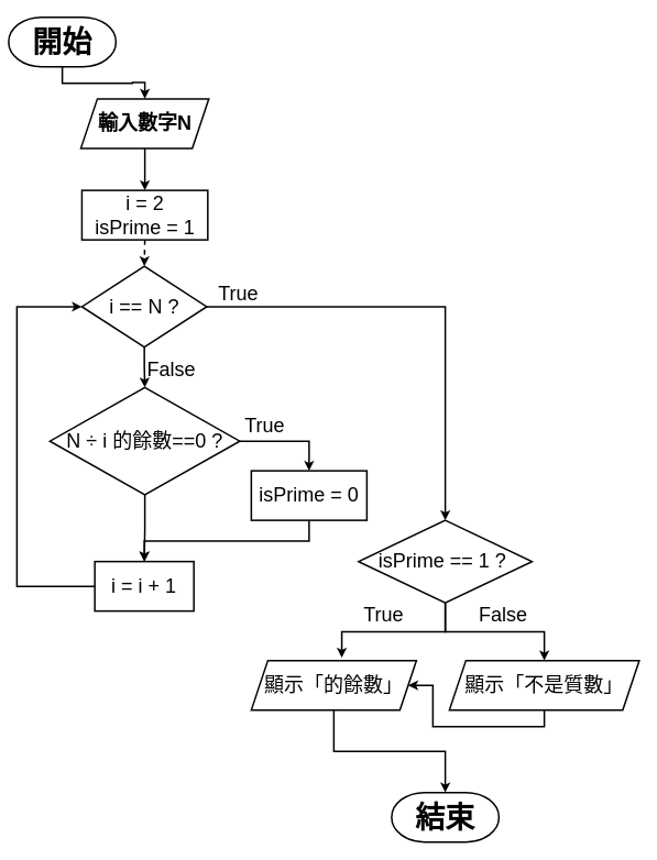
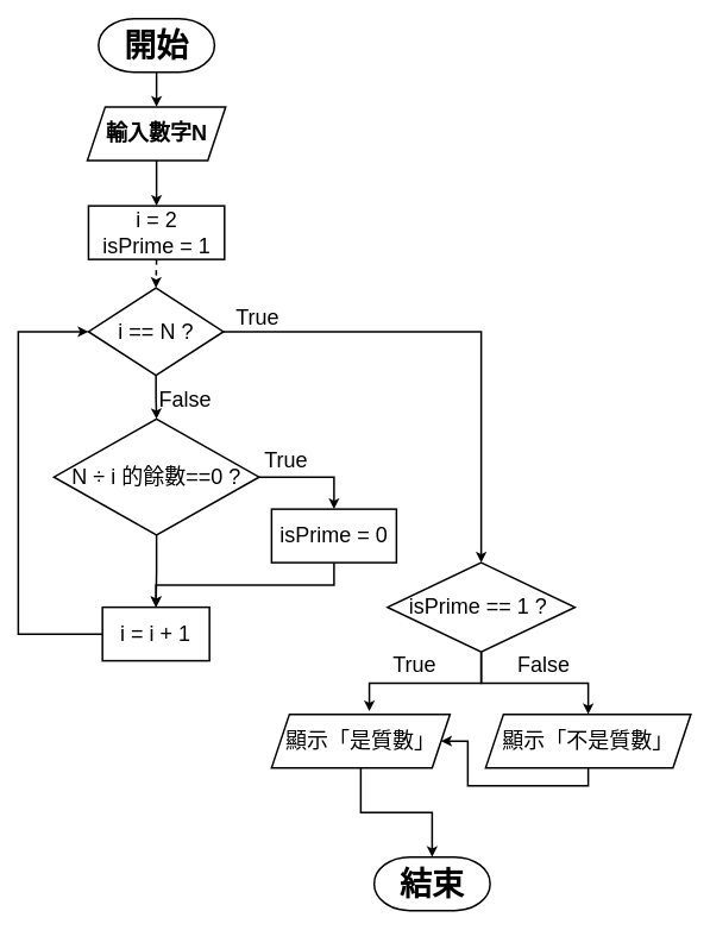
  <mxCell id="0" />
  <mxCell id="1" parent="0" />
  <mxCell id="2" style="edgeStyle=orthogonalEdgeStyle;rounded=0;orthogonalLoop=1;jettySize=auto;html=1;exitX=0.5;exitY=1;exitDx=0;exitDy=0;exitPerimeter=0;entryX=0.5;entryY=0;entryDx=0;entryDy=0;fontSize=24;strokeWidth=2;" parent="1" source="3" target="5" edge="1"><mxGeometry relative="1" as="geometry" /></mxCell>
- <mxCell id="3" value="&lt;span style=&quot;font-family: , &amp;#34;blinkmacsystemfont&amp;#34; , &amp;#34;segoe ui variable&amp;#34; , &amp;#34;segoe ui&amp;#34; , , , &amp;#34;helvetica&amp;#34; , &amp;#34;arial&amp;#34; , sans-serif , &amp;#34;apple color emoji&amp;#34; , &amp;#34;segoe ui emoji&amp;#34; ; font-weight: 700&quot;&gt;開始&lt;/span&gt;" style="strokeWidth=2;html=1;shape=mxgraph.flowchart.terminator;whiteSpace=wrap;fontSize=36;" parent="1" vertex="1"><mxGeometry x="10" y="20" width="130" height="60" as="geometry" /></mxCell>
+ <mxCell id="3" value="&lt;span style=&quot;font-family: , &amp;#34;blinkmacsystemfont&amp;#34; , &amp;#34;segoe ui variable&amp;#34; , &amp;#34;segoe ui&amp;#34; , , , &amp;#34;helvetica&amp;#34; , &amp;#34;arial&amp;#34; , sans-serif , &amp;#34;apple color emoji&amp;#34; , &amp;#34;segoe ui emoji&amp;#34; ; font-weight: 700&quot;&gt;開始&lt;/span&gt;" style="strokeWidth=2;html=1;shape=mxgraph.flowchart.terminator;whiteSpace=wrap;fontSize=36;" parent="1" vertex="1"><mxGeometry x="110" y="20" width="130" height="60" as="geometry" /></mxCell>
  <mxCell id="4" style="edgeStyle=orthogonalEdgeStyle;rounded=0;orthogonalLoop=1;jettySize=auto;html=1;exitX=0.5;exitY=1;exitDx=0;exitDy=0;entryX=0.5;entryY=0;entryDx=0;entryDy=0;fontSize=24;strokeWidth=2;" parent="1" source="5" target="7" edge="1"><mxGeometry relative="1" as="geometry" /></mxCell>
  <mxCell id="5" value="&lt;span style=&quot;font-weight: 700&quot;&gt;&lt;font style=&quot;font-size: 24px&quot;&gt;輸入數字N&lt;/font&gt;&lt;/span&gt;" style="shape=parallelogram;perimeter=parallelogramPerimeter;whiteSpace=wrap;html=1;fixedSize=1;strokeWidth=2;" parent="1" vertex="1"><mxGeometry x="97.5" y="119" width="155" height="60" as="geometry" /></mxCell>
  <mxCell id="6" style="edgeStyle=orthogonalEdgeStyle;rounded=0;orthogonalLoop=1;jettySize=auto;html=1;exitX=0.5;exitY=1;exitDx=0;exitDy=0;entryX=0.5;entryY=0;entryDx=0;entryDy=0;fontSize=24;strokeWidth=2;dashed=1;" parent="1" source="7" target="10" edge="1"><mxGeometry relative="1" as="geometry" /></mxCell>
  <mxCell id="7" value="i = 2&lt;br&gt;isPrime = 1" style="rounded=0;whiteSpace=wrap;html=1;fontSize=24;strokeWidth=2;" parent="1" vertex="1"><mxGeometry x="98.75" y="230" width="152.5" height="60" as="geometry" /></mxCell>
  <mxCell id="8" style="edgeStyle=orthogonalEdgeStyle;rounded=0;orthogonalLoop=1;jettySize=auto;html=1;exitX=0.5;exitY=1;exitDx=0;exitDy=0;entryX=0.5;entryY=0;entryDx=0;entryDy=0;fontSize=24;strokeWidth=2;" parent="1" source="10" target="13" edge="1"><mxGeometry relative="1" as="geometry" /></mxCell>
  <mxCell id="9" style="edgeStyle=orthogonalEdgeStyle;rounded=0;orthogonalLoop=1;jettySize=auto;html=1;exitX=1;exitY=0.5;exitDx=0;exitDy=0;entryX=0.5;entryY=0;entryDx=0;entryDy=0;fontSize=24;strokeWidth=2;" parent="1" source="10" target="19" edge="1"><mxGeometry relative="1" as="geometry" /></mxCell>
  <mxCell id="10" value="i == N ?" style="rhombus;whiteSpace=wrap;html=1;fontSize=24;strokeWidth=2;" parent="1" vertex="1"><mxGeometry x="98.75" y="322" width="151.25" height="98" as="geometry" /></mxCell>
  <mxCell id="11" style="edgeStyle=orthogonalEdgeStyle;rounded=0;orthogonalLoop=1;jettySize=auto;html=1;exitX=0.5;exitY=1;exitDx=0;exitDy=0;entryX=0.5;entryY=0;entryDx=0;entryDy=0;fontSize=24;strokeWidth=2;" parent="1" source="13" target="16" edge="1"><mxGeometry relative="1" as="geometry" /></mxCell>
  <mxCell id="12" style="edgeStyle=orthogonalEdgeStyle;rounded=0;orthogonalLoop=1;jettySize=auto;html=1;exitX=1;exitY=0.5;exitDx=0;exitDy=0;entryX=0.5;entryY=0;entryDx=0;entryDy=0;fontSize=24;strokeWidth=2;" parent="1" source="13" target="21" edge="1"><mxGeometry relative="1" as="geometry" /></mxCell>
  <mxCell id="13" value="N ÷ i 的餘數==0 ?" style="rhombus;whiteSpace=wrap;html=1;fontSize=24;strokeWidth=2;" parent="1" vertex="1"><mxGeometry x="60" y="469" width="230" height="130" as="geometry" /></mxCell>
  <mxCell id="14" value="False" style="text;html=1;resizable=0;autosize=1;align=center;verticalAlign=middle;points=[];fillColor=none;strokeColor=none;rounded=0;fontSize=24;strokeWidth=2;" parent="1" vertex="1"><mxGeometry x="172" y="432" width="70" height="30" as="geometry" /></mxCell>
  <mxCell id="15" style="edgeStyle=orthogonalEdgeStyle;rounded=0;orthogonalLoop=1;jettySize=auto;html=1;exitX=0;exitY=0.5;exitDx=0;exitDy=0;entryX=0;entryY=0.5;entryDx=0;entryDy=0;fontSize=24;strokeWidth=2;" parent="1" source="16" target="10" edge="1"><mxGeometry relative="1" as="geometry"><Array as="points"><mxPoint x="20" y="710" /><mxPoint x="20" y="371" /></Array></mxGeometry></mxCell>
  <mxCell id="16" value="i = i + 1" style="rounded=0;whiteSpace=wrap;html=1;fontSize=24;strokeWidth=2;" parent="1" vertex="1"><mxGeometry x="114.38" y="680" width="120" height="60" as="geometry" /></mxCell>
  <mxCell id="17" style="edgeStyle=orthogonalEdgeStyle;rounded=0;orthogonalLoop=1;jettySize=auto;html=1;exitX=0.5;exitY=1;exitDx=0;exitDy=0;entryX=0.548;entryY=-0.057;entryDx=0;entryDy=0;entryPerimeter=0;fontSize=24;strokeWidth=2;" parent="1" source="19" target="23" edge="1"><mxGeometry relative="1" as="geometry" /></mxCell>
  <mxCell id="18" style="edgeStyle=orthogonalEdgeStyle;rounded=0;orthogonalLoop=1;jettySize=auto;html=1;exitX=0.5;exitY=1;exitDx=0;exitDy=0;entryX=0.5;entryY=0;entryDx=0;entryDy=0;fontSize=24;strokeWidth=2;" parent="1" source="19" target="25" edge="1"><mxGeometry relative="1" as="geometry" /></mxCell>
  <mxCell id="19" value="isPrime == 1 ?&amp;nbsp;" style="rhombus;whiteSpace=wrap;html=1;fontSize=24;strokeWidth=2;" parent="1" vertex="1"><mxGeometry x="434" y="630" width="210" height="100" as="geometry" /></mxCell>
  <mxCell id="20" style="edgeStyle=orthogonalEdgeStyle;rounded=0;orthogonalLoop=1;jettySize=auto;html=1;exitX=0.5;exitY=1;exitDx=0;exitDy=0;entryX=0.5;entryY=0;entryDx=0;entryDy=0;strokeWidth=2;" parent="1" source="21" target="16" edge="1"><mxGeometry relative="1" as="geometry" /></mxCell>
  <mxCell id="21" value="isPrime = 0" style="rounded=0;whiteSpace=wrap;html=1;fontSize=24;strokeWidth=2;" parent="1" vertex="1"><mxGeometry x="304" y="570" width="140" height="60" as="geometry" /></mxCell>
  <mxCell id="22" style="edgeStyle=orthogonalEdgeStyle;rounded=0;orthogonalLoop=1;jettySize=auto;html=1;exitX=0.5;exitY=1;exitDx=0;exitDy=0;entryX=0.5;entryY=0;entryDx=0;entryDy=0;entryPerimeter=0;fontSize=24;strokeWidth=2;" parent="1" source="23" target="30" edge="1"><mxGeometry relative="1" as="geometry" /></mxCell>
- <mxCell id="23" value="顯示「的餘數」" style="shape=parallelogram;perimeter=parallelogramPerimeter;whiteSpace=wrap;html=1;fixedSize=1;fontSize=24;strokeWidth=2;" parent="1" vertex="1"><mxGeometry x="304" y="800" width="200" height="60" as="geometry" /></mxCell>
+ <mxCell id="23" value="顯示「是質數」" style="shape=parallelogram;perimeter=parallelogramPerimeter;whiteSpace=wrap;html=1;fixedSize=1;fontSize=24;strokeWidth=2;" parent="1" vertex="1"><mxGeometry x="304" y="800" width="200" height="60" as="geometry" /></mxCell>
  <mxCell id="24" style="edgeStyle=orthogonalEdgeStyle;rounded=0;orthogonalLoop=1;jettySize=auto;html=1;exitX=0.5;exitY=1;exitDx=0;exitDy=0;fontSize=24;strokeWidth=2;" parent="1" source="25" target="23" edge="1"><mxGeometry relative="1" as="geometry" /></mxCell>
  <mxCell id="25" value="顯示「不是質數」" style="shape=parallelogram;perimeter=parallelogramPerimeter;whiteSpace=wrap;html=1;fixedSize=1;fontSize=24;strokeWidth=2;" parent="1" vertex="1"><mxGeometry x="544" y="800" width="230" height="60" as="geometry" /></mxCell>
  <mxCell id="26" value="True" style="text;html=1;resizable=0;autosize=1;align=center;verticalAlign=middle;points=[];fillColor=none;strokeColor=none;rounded=0;fontSize=24;strokeWidth=2;" parent="1" vertex="1"><mxGeometry x="257.5" y="340" width="60" height="30" as="geometry" /></mxCell>
  <mxCell id="27" value="True" style="text;html=1;resizable=0;autosize=1;align=center;verticalAlign=middle;points=[];fillColor=none;strokeColor=none;rounded=0;fontSize=24;strokeWidth=2;" parent="1" vertex="1"><mxGeometry x="290" y="500" width="60" height="30" as="geometry" /></mxCell>
  <mxCell id="28" value="True" style="text;html=1;resizable=0;autosize=1;align=center;verticalAlign=middle;points=[];fillColor=none;strokeColor=none;rounded=0;fontSize=24;strokeWidth=2;" parent="1" vertex="1"><mxGeometry x="434" y="730" width="60" height="30" as="geometry" /></mxCell>
  <mxCell id="29" value="False" style="text;html=1;resizable=0;autosize=1;align=center;verticalAlign=middle;points=[];fillColor=none;strokeColor=none;rounded=0;fontSize=24;strokeWidth=2;" parent="1" vertex="1"><mxGeometry x="574" y="730" width="70" height="30" as="geometry" /></mxCell>
- <mxCell id="30" value="&lt;span style=&quot;font-family: , &amp;#34;blinkmacsystemfont&amp;#34; , &amp;#34;segoe ui variable&amp;#34; , &amp;#34;segoe ui&amp;#34; , , , &amp;#34;helvetica&amp;#34; , &amp;#34;arial&amp;#34; , sans-serif , &amp;#34;apple color emoji&amp;#34; , &amp;#34;segoe ui emoji&amp;#34; ; font-weight: 700&quot;&gt;結束&lt;/span&gt;" style="strokeWidth=2;html=1;shape=mxgraph.flowchart.terminator;whiteSpace=wrap;fontSize=36;" parent="1" vertex="1"><mxGeometry x="474" y="960" width="130" height="60" as="geometry" /></mxCell>
+ <mxCell id="30" value="&lt;span style=&quot;font-family: , &amp;#34;blinkmacsystemfont&amp;#34; , &amp;#34;segoe ui variable&amp;#34; , &amp;#34;segoe ui&amp;#34; , , , &amp;#34;helvetica&amp;#34; , &amp;#34;arial&amp;#34; , sans-serif , &amp;#34;apple color emoji&amp;#34; , &amp;#34;segoe ui emoji&amp;#34; ; font-weight: 700&quot;&gt;結束&lt;/span&gt;" style="strokeWidth=2;html=1;shape=mxgraph.flowchart.terminator;whiteSpace=wrap;fontSize=36;" parent="1" vertex="1"><mxGeometry x="419" y="960" width="130" height="60" as="geometry" /></mxCell>
